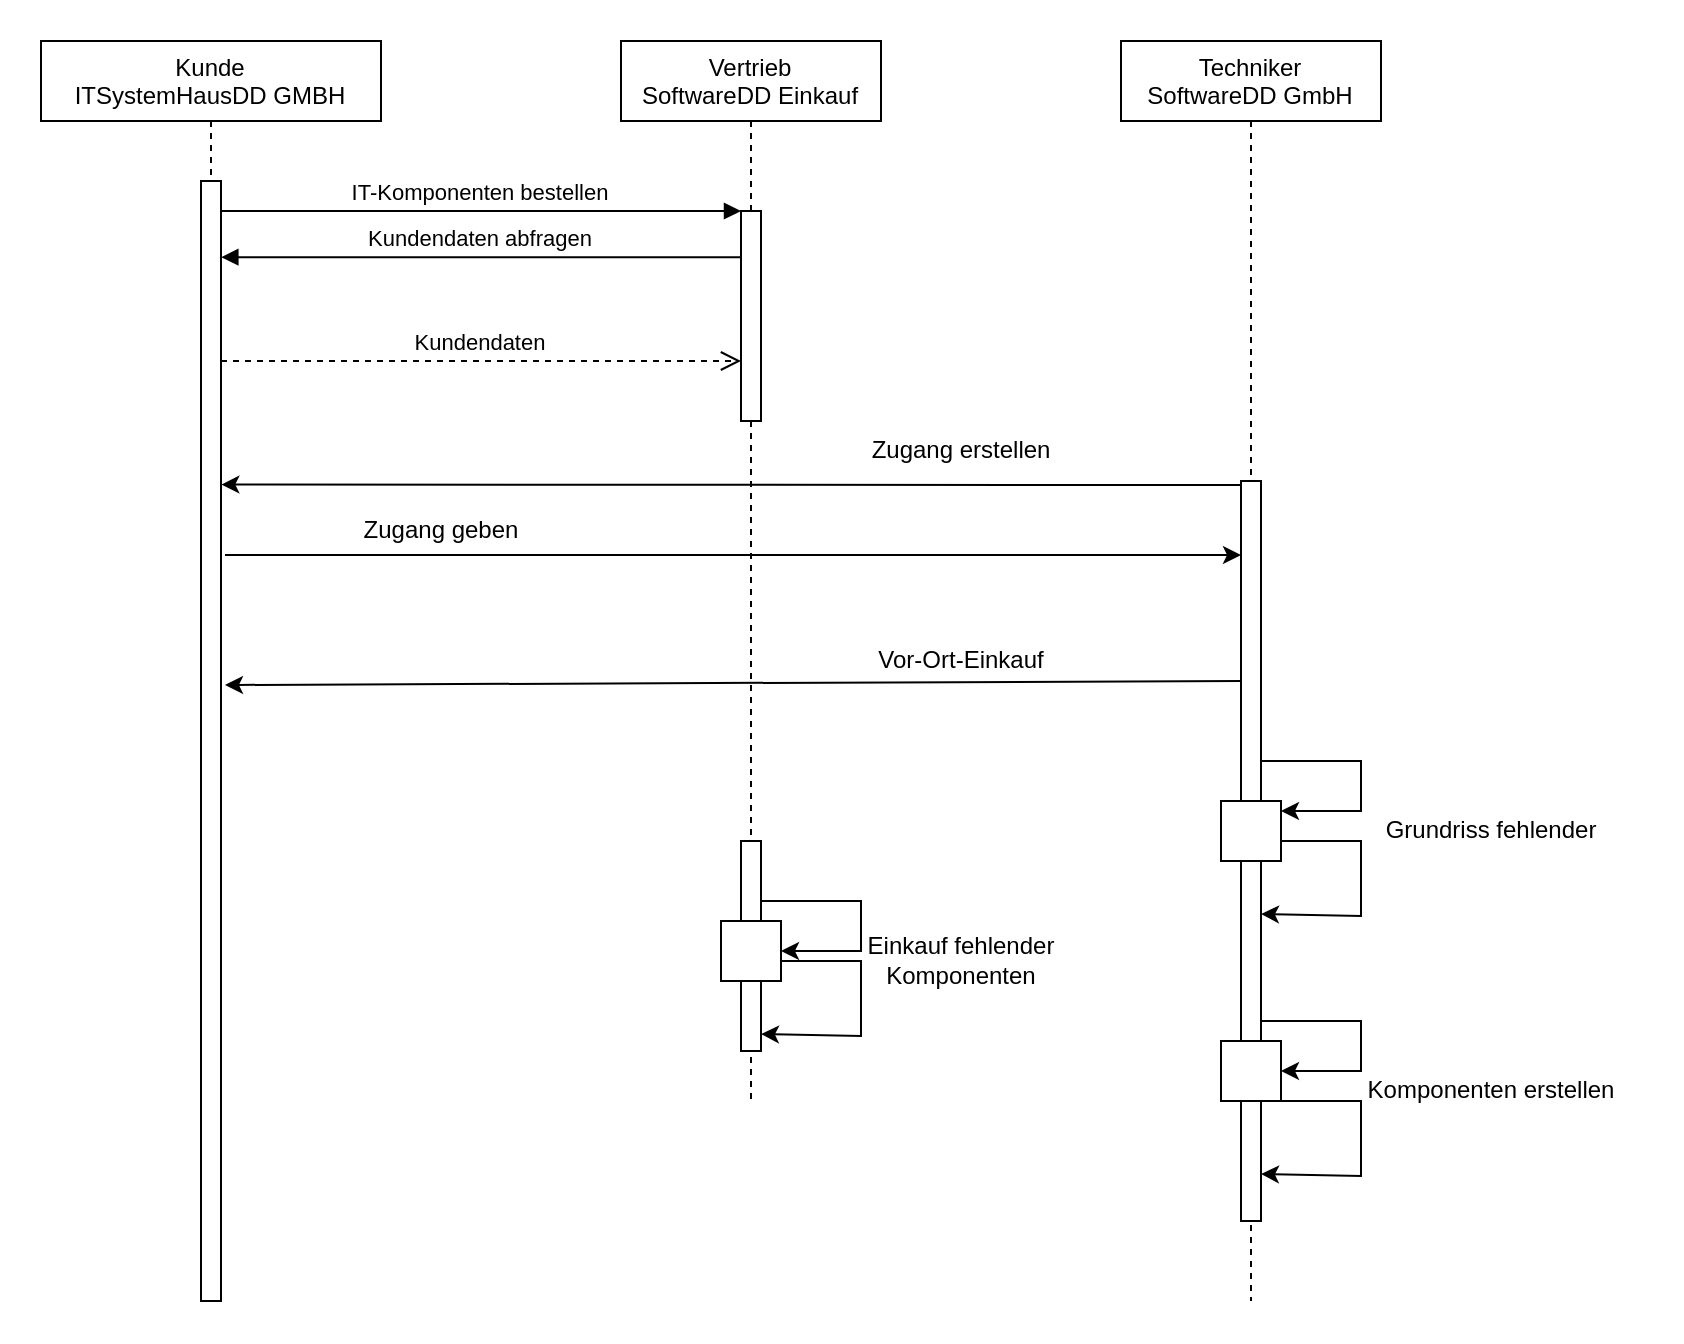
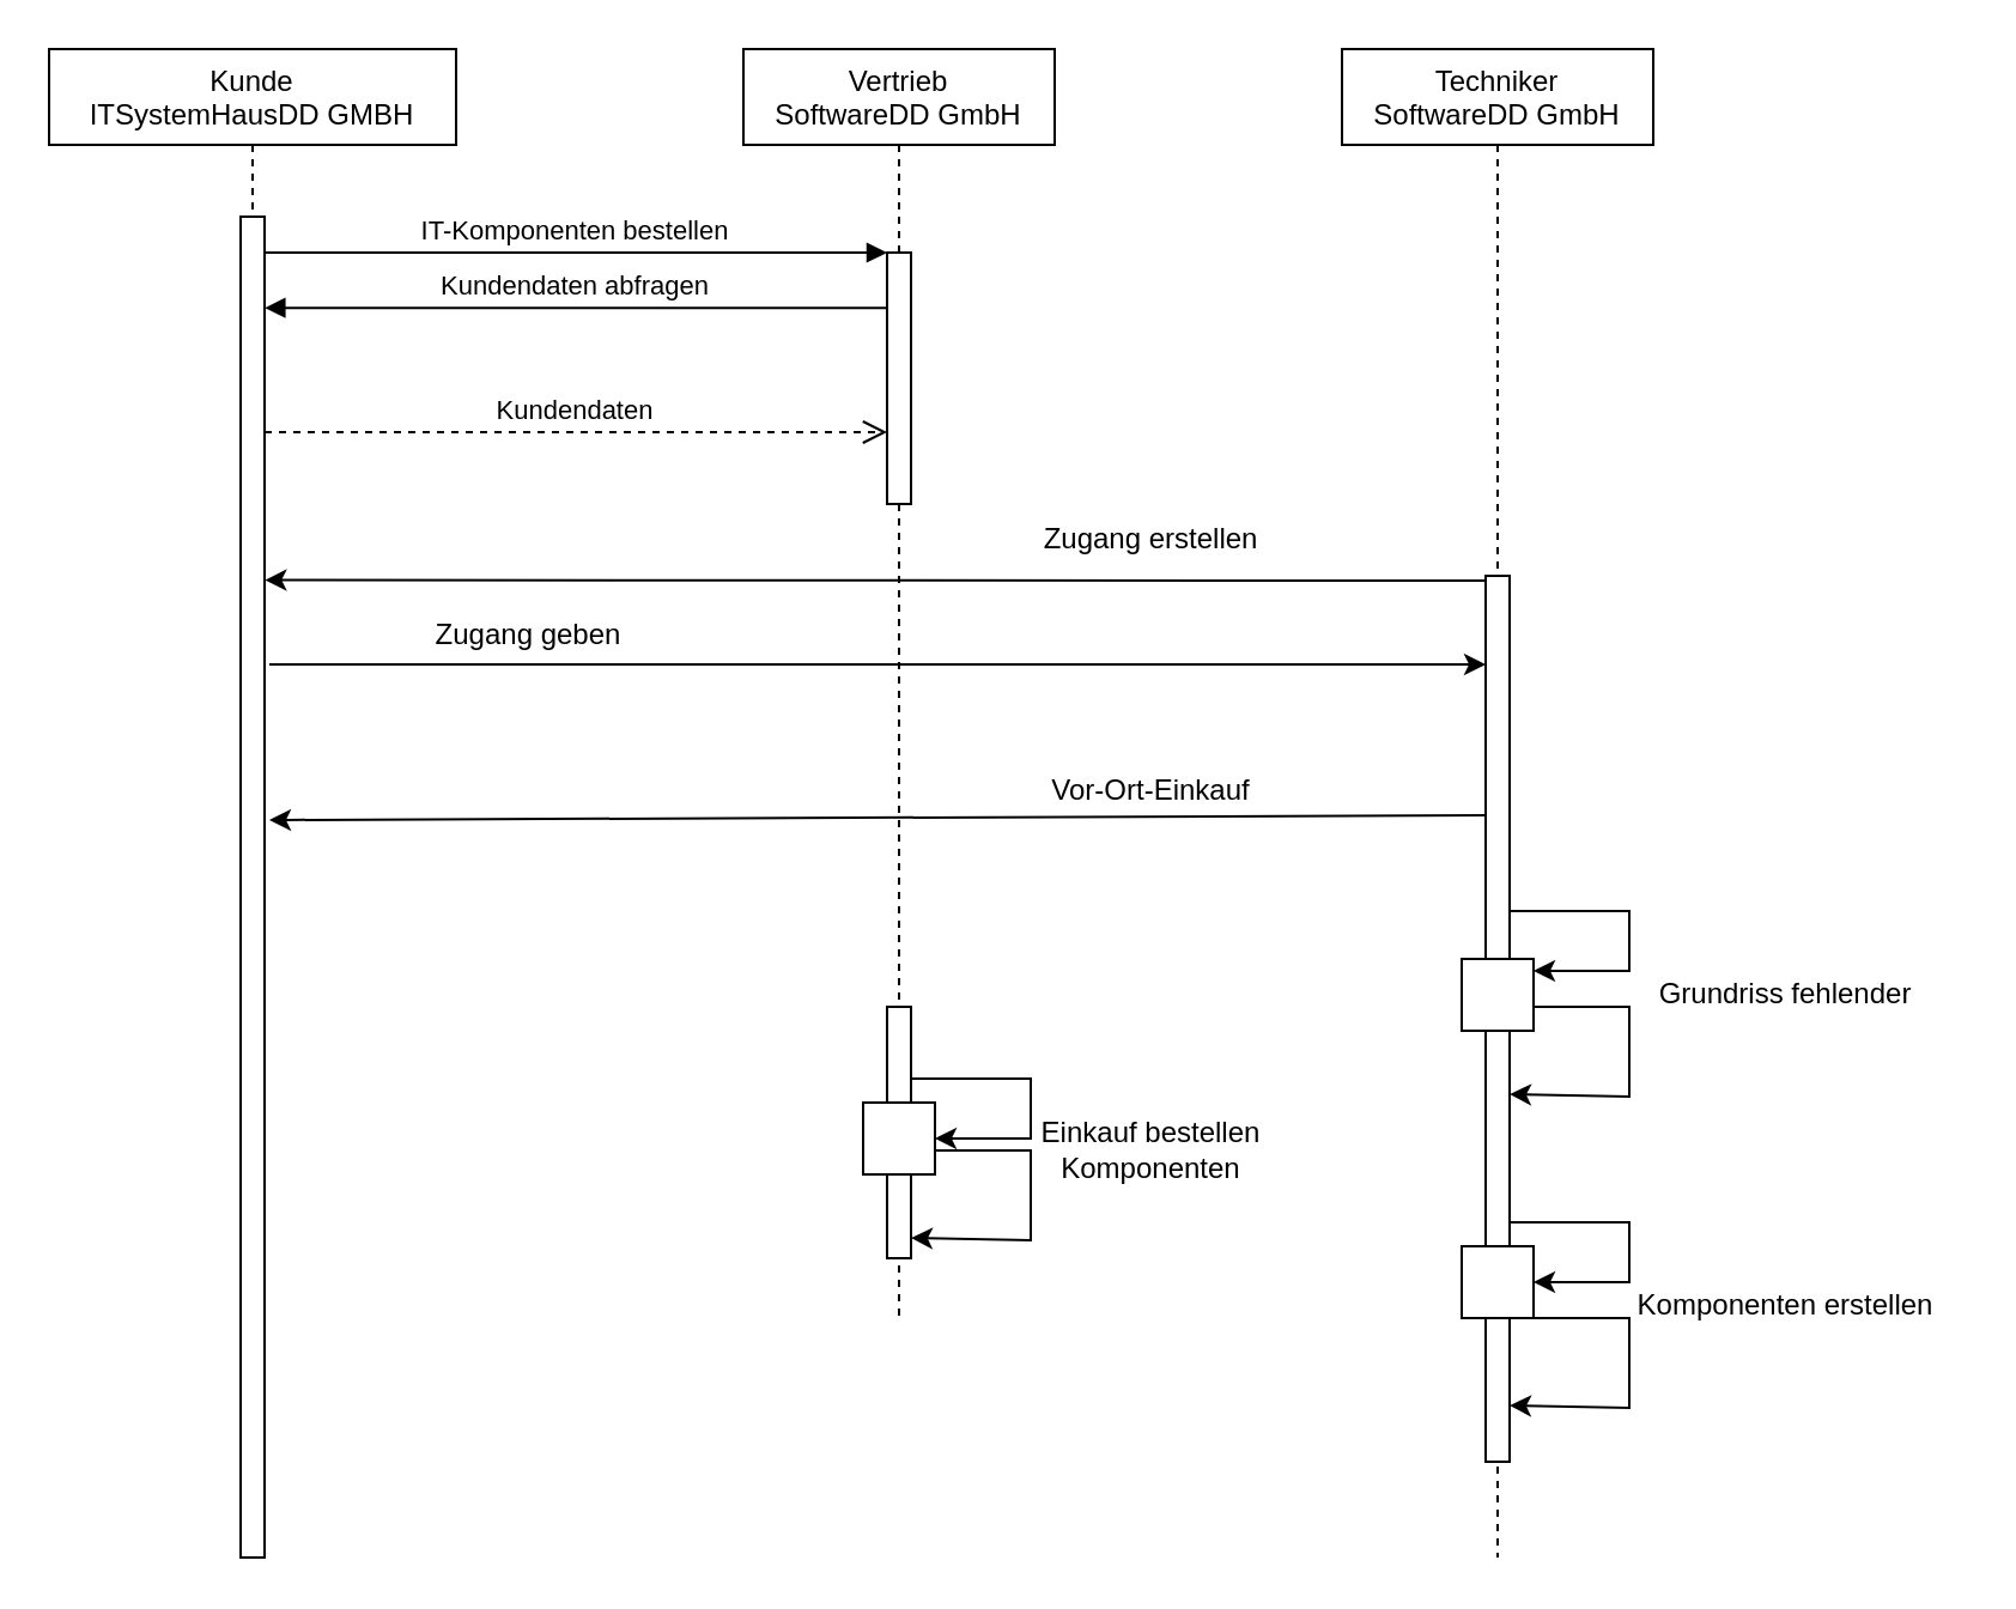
  <mxCell id="0" />
  <mxCell id="1" parent="0" />
  <mxCell id="2" value="Kunde&#10;ITSystemHausDD GMBH" style="shape=umlLifeline;perimeter=lifelinePerimeter;container=1;collapsible=0;recursiveResize=0;rounded=0;shadow=0;strokeWidth=1;" parent="1" vertex="1"><mxGeometry x="20" y="20" width="170" height="630" as="geometry" /></mxCell>
  <mxCell id="3" value="" style="points=[];perimeter=orthogonalPerimeter;rounded=0;shadow=0;strokeWidth=1;" parent="2" vertex="1"><mxGeometry x="80" y="70" width="10" height="560" as="geometry" /></mxCell>
- <mxCell id="4" value="Vertrieb&#10;SoftwareDD Einkauf" style="shape=umlLifeline;perimeter=lifelinePerimeter;container=1;collapsible=0;recursiveResize=0;rounded=0;shadow=0;strokeWidth=1;" parent="1" vertex="1"><mxGeometry x="310" y="20" width="130" height="530" as="geometry" /></mxCell>
+ <mxCell id="4" value="Vertrieb&#10;SoftwareDD GmbH" style="shape=umlLifeline;perimeter=lifelinePerimeter;container=1;collapsible=0;recursiveResize=0;rounded=0;shadow=0;strokeWidth=1;" parent="1" vertex="1"><mxGeometry x="310" y="20" width="130" height="530" as="geometry" /></mxCell>
  <mxCell id="5" value="" style="points=[];perimeter=orthogonalPerimeter;rounded=0;shadow=0;strokeWidth=1;" parent="4" vertex="1"><mxGeometry x="60" y="85" width="10" height="105" as="geometry" /></mxCell>
  <mxCell id="6" value="" style="points=[];perimeter=orthogonalPerimeter;rounded=0;shadow=0;strokeWidth=1;" vertex="1" parent="4"><mxGeometry x="60" y="400" width="10" height="105" as="geometry" /></mxCell>
  <mxCell id="7" value="" style="whiteSpace=wrap;html=1;aspect=fixed;" vertex="1" parent="4"><mxGeometry x="50" y="440" width="30" height="30" as="geometry" /></mxCell>
  <mxCell id="8" value="" style="endArrow=classic;html=1;rounded=0;entryX=1;entryY=0.25;entryDx=0;entryDy=0;" edge="1" parent="4"><mxGeometry width="50" height="50" relative="1" as="geometry"><mxPoint x="70" y="430" as="sourcePoint" /><mxPoint x="80" y="455" as="targetPoint" /><Array as="points"><mxPoint x="120" y="430" /><mxPoint x="120" y="455" /></Array></mxGeometry></mxCell>
  <mxCell id="9" value="IT-Komponenten bestellen" style="verticalAlign=bottom;endArrow=block;entryX=0;entryY=0;shadow=0;strokeWidth=1;" parent="1" source="3" target="5" edge="1"><mxGeometry relative="1" as="geometry"><mxPoint x="245" y="100" as="sourcePoint" /></mxGeometry></mxCell>
  <mxCell id="10" value="Kundendaten abfragen" style="verticalAlign=bottom;endArrow=block;entryX=1.017;entryY=0.068;shadow=0;strokeWidth=1;entryDx=0;entryDy=0;entryPerimeter=0;" parent="1" source="5" target="3" edge="1"><mxGeometry relative="1" as="geometry"><mxPoint x="210" y="140" as="sourcePoint" /><mxPoint x="117.5" y="130" as="targetPoint" /></mxGeometry></mxCell>
  <mxCell id="11" value="Techniker&#10;SoftwareDD GmbH" style="shape=umlLifeline;perimeter=lifelinePerimeter;container=1;collapsible=0;recursiveResize=0;rounded=0;shadow=0;strokeWidth=1;" vertex="1" parent="1"><mxGeometry x="560" y="20" width="130" height="630" as="geometry" /></mxCell>
  <mxCell id="12" value="" style="points=[];perimeter=orthogonalPerimeter;rounded=0;shadow=0;strokeWidth=1;" vertex="1" parent="11"><mxGeometry x="60" y="220" width="10" height="370" as="geometry" /></mxCell>
  <mxCell id="13" value="" style="edgeStyle=orthogonalEdgeStyle;rounded=0;orthogonalLoop=1;jettySize=auto;html=1;entryX=1;entryY=0.848;entryDx=0;entryDy=0;entryPerimeter=0;" edge="1" parent="11"><mxGeometry relative="1" as="geometry"><mxPoint x="80" y="400" as="sourcePoint" /><mxPoint x="70" y="436.54" as="targetPoint" /><Array as="points"><mxPoint x="120" y="400.5" /><mxPoint x="120" y="437.5" /></Array></mxGeometry></mxCell>
  <mxCell id="14" value="" style="whiteSpace=wrap;html=1;aspect=fixed;" vertex="1" parent="11"><mxGeometry x="50" y="380" width="30" height="30" as="geometry" /></mxCell>
  <mxCell id="15" value="" style="endArrow=classic;html=1;rounded=0;entryX=1;entryY=0.25;entryDx=0;entryDy=0;" edge="1" parent="11"><mxGeometry width="50" height="50" relative="1" as="geometry"><mxPoint x="70" y="360" as="sourcePoint" /><mxPoint x="80" y="385" as="targetPoint" /><Array as="points"><mxPoint x="120" y="360" /><mxPoint x="120" y="385" /></Array></mxGeometry></mxCell>
  <mxCell id="16" value="" style="whiteSpace=wrap;html=1;aspect=fixed;" vertex="1" parent="11"><mxGeometry x="50" y="500" width="30" height="30" as="geometry" /></mxCell>
  <mxCell id="17" value="" style="endArrow=classic;html=1;rounded=0;entryX=1;entryY=0.25;entryDx=0;entryDy=0;" edge="1" parent="11"><mxGeometry width="50" height="50" relative="1" as="geometry"><mxPoint x="70" y="490" as="sourcePoint" /><mxPoint x="80" y="515" as="targetPoint" /><Array as="points"><mxPoint x="120" y="490" /><mxPoint x="120" y="515" /></Array></mxGeometry></mxCell>
  <mxCell id="18" value="" style="edgeStyle=orthogonalEdgeStyle;rounded=0;orthogonalLoop=1;jettySize=auto;html=1;entryX=1;entryY=0.848;entryDx=0;entryDy=0;entryPerimeter=0;" edge="1" parent="11"><mxGeometry relative="1" as="geometry"><mxPoint x="80" y="530" as="sourcePoint" /><mxPoint x="70" y="566.54" as="targetPoint" /><Array as="points"><mxPoint x="120" y="530.5" /><mxPoint x="120" y="567.5" /></Array></mxGeometry></mxCell>
  <mxCell id="19" value="Kundendaten" style="verticalAlign=bottom;endArrow=open;dashed=1;endSize=8;shadow=0;strokeWidth=1;" parent="1" source="3" target="5" edge="1"><mxGeometry relative="1" as="geometry"><mxPoint x="210" y="197" as="targetPoint" /><mxPoint x="117.5" y="158.5" as="sourcePoint" /><Array as="points"><mxPoint x="240" y="180" /></Array><mxPoint as="offset" /></mxGeometry></mxCell>
  <mxCell id="20" value="" style="endArrow=classic;html=1;rounded=0;entryX=1.017;entryY=0.271;entryDx=0;entryDy=0;entryPerimeter=0;" edge="1" parent="1" target="3"><mxGeometry width="50" height="50" relative="1" as="geometry"><mxPoint x="620" y="242" as="sourcePoint" /><mxPoint x="510" y="310" as="targetPoint" /></mxGeometry></mxCell>
  <mxCell id="21" value="Grundriss fehlender" style="text;html=1;align=center;verticalAlign=middle;resizable=0;points=[];autosize=1;strokeColor=none;fillColor=none;" vertex="1" parent="1"><mxGeometry x="680" y="400" width="130" height="30" as="geometry" /></mxCell>
- <mxCell id="22" value="&lt;div&gt;Einkauf fehlender &lt;br&gt;&lt;/div&gt;&lt;div&gt;Komponenten&lt;/div&gt;" style="text;html=1;align=center;verticalAlign=middle;resizable=0;points=[];autosize=1;strokeColor=none;fillColor=none;" vertex="1" parent="1"><mxGeometry x="420" y="460" width="120" height="40" as="geometry" /></mxCell>
+ <mxCell id="22" value="&lt;div&gt;Einkauf bestellen &lt;br&gt;&lt;/div&gt;&lt;div&gt;Komponenten&lt;/div&gt;" style="text;html=1;align=center;verticalAlign=middle;resizable=0;points=[];autosize=1;strokeColor=none;fillColor=none;" vertex="1" parent="1"><mxGeometry x="420" y="460" width="120" height="40" as="geometry" /></mxCell>
  <mxCell id="23" value="Zugang erstellen" style="text;html=1;align=center;verticalAlign=middle;resizable=0;points=[];autosize=1;strokeColor=none;fillColor=none;" vertex="1" parent="1"><mxGeometry x="415" y="210" width="130" height="30" as="geometry" /></mxCell>
  <mxCell id="24" value="" style="endArrow=classic;html=1;rounded=0;exitX=1.2;exitY=0.334;exitDx=0;exitDy=0;exitPerimeter=0;" edge="1" parent="1" source="3"><mxGeometry width="50" height="50" relative="1" as="geometry"><mxPoint x="330" y="230" as="sourcePoint" /><mxPoint x="620" y="277" as="targetPoint" /></mxGeometry></mxCell>
  <mxCell id="25" value="Zugang geben" style="text;html=1;align=center;verticalAlign=middle;resizable=0;points=[];autosize=1;strokeColor=none;fillColor=none;" vertex="1" parent="1"><mxGeometry x="170" y="250" width="100" height="30" as="geometry" /></mxCell>
  <mxCell id="26" value="" style="endArrow=classic;html=1;rounded=0;entryX=1.2;entryY=0.45;entryDx=0;entryDy=0;entryPerimeter=0;" edge="1" parent="1" target="3"><mxGeometry width="50" height="50" relative="1" as="geometry"><mxPoint x="620" y="340" as="sourcePoint" /><mxPoint x="330" y="250" as="targetPoint" /></mxGeometry></mxCell>
  <mxCell id="27" value="" style="edgeStyle=orthogonalEdgeStyle;rounded=0;orthogonalLoop=1;jettySize=auto;html=1;entryX=1;entryY=0.848;entryDx=0;entryDy=0;entryPerimeter=0;" edge="1" parent="1"><mxGeometry relative="1" as="geometry"><mxPoint x="390" y="480" as="sourcePoint" /><mxPoint x="380" y="516.54" as="targetPoint" /><Array as="points"><mxPoint x="430" y="480.5" /><mxPoint x="430" y="517.5" /></Array></mxGeometry></mxCell>
  <mxCell id="28" value="Vor-Ort-Einkauf" style="text;html=1;align=center;verticalAlign=middle;resizable=0;points=[];autosize=1;strokeColor=none;fillColor=none;" vertex="1" parent="1"><mxGeometry x="420" y="315" width="120" height="30" as="geometry" /></mxCell>
  <mxCell id="29" value="Komponenten erstellen" style="text;html=1;align=center;verticalAlign=middle;resizable=0;points=[];autosize=1;strokeColor=none;fillColor=none;" vertex="1" parent="1"><mxGeometry x="670" y="530" width="150" height="30" as="geometry" /></mxCell>
